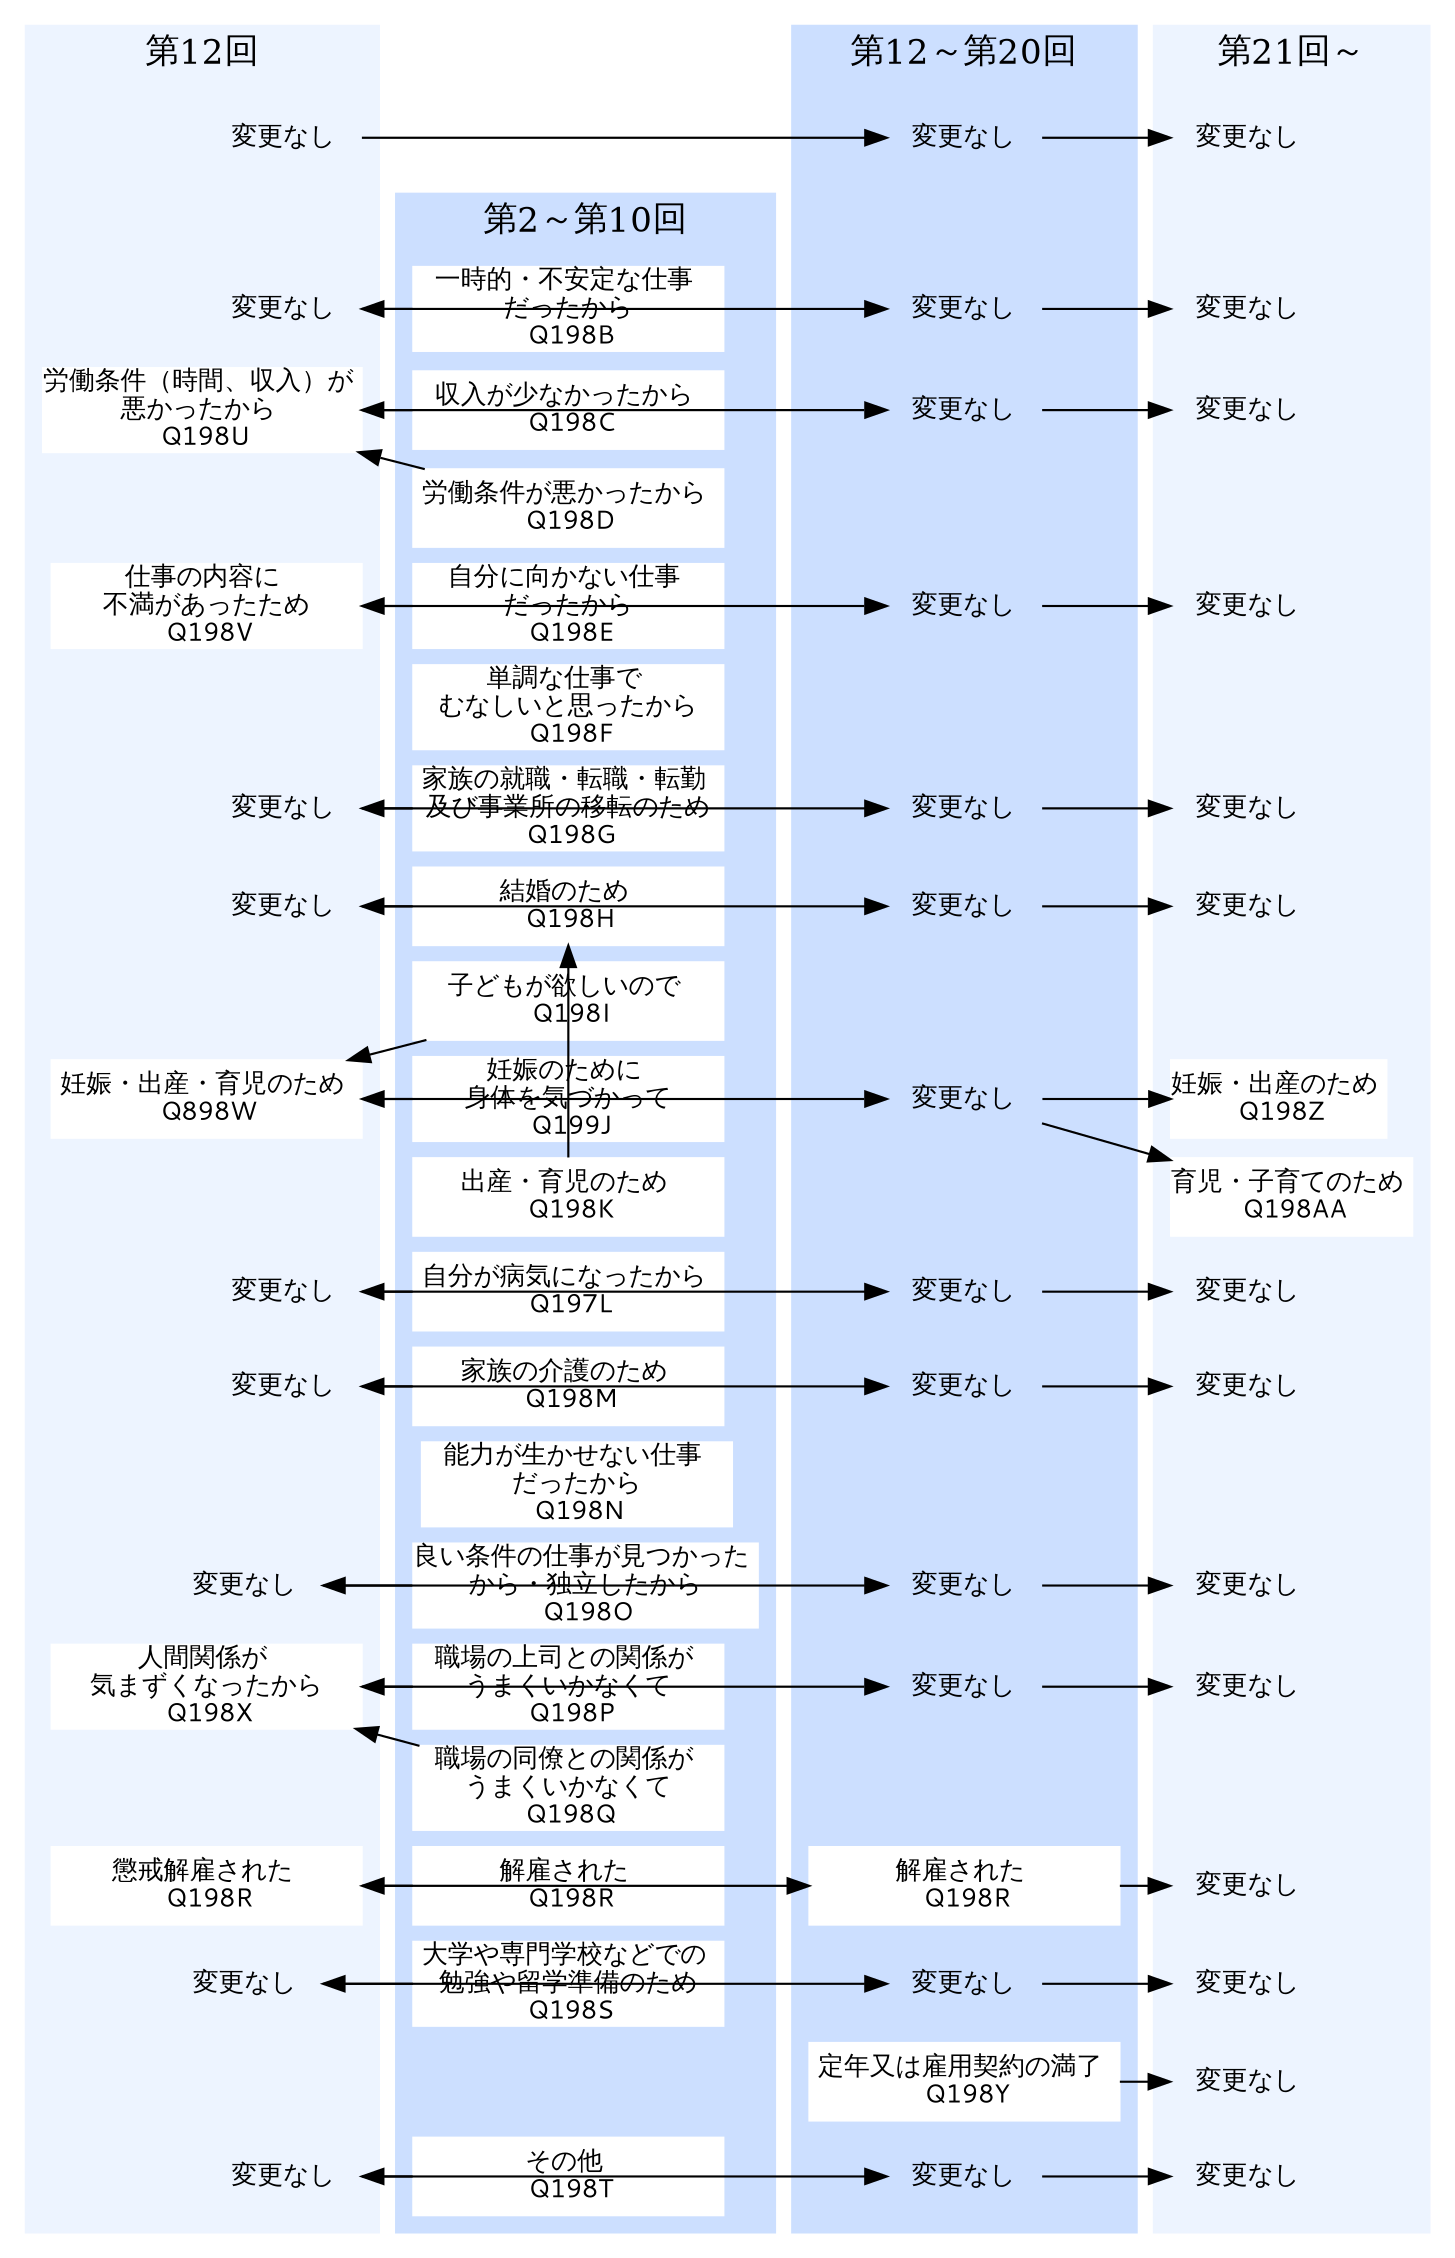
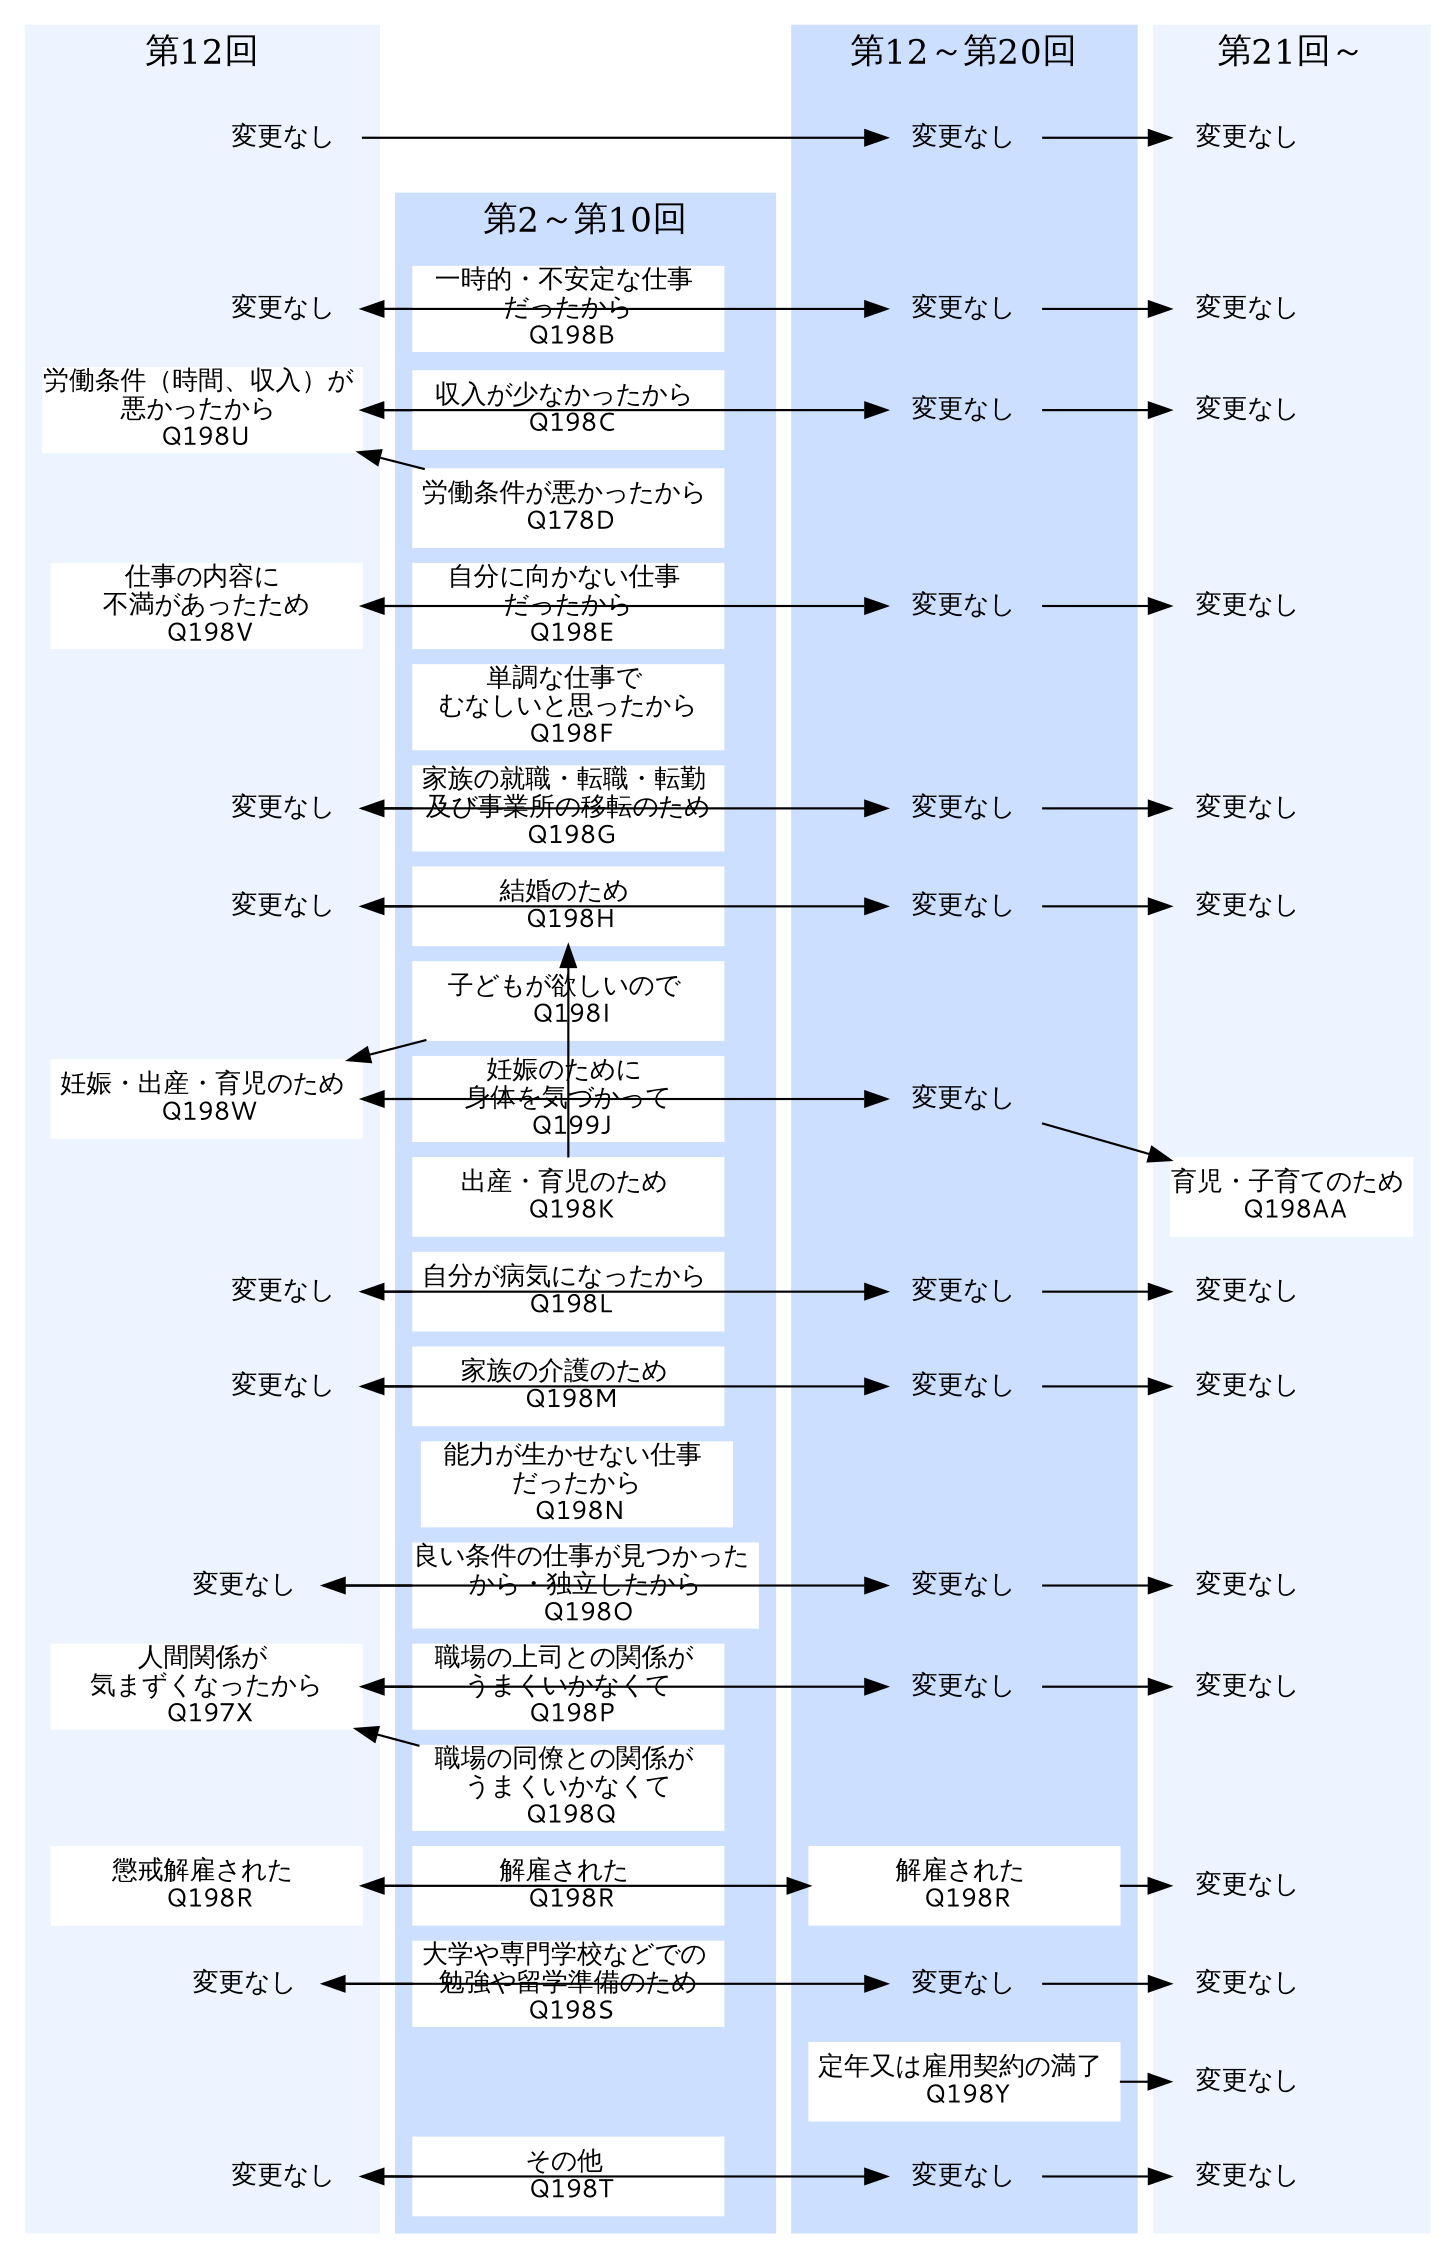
  digraph {
    compound=true
    newrank=true
    nodesep=.0
    rankdir=TB
    ranksep=.1
    splines=false
    node [color=white fontname="meiryo UI" fontsize=12 margin=0 shape=box style=filled]
    edge [style=invis]
    n1 [color=none label="変更なし" width=1.0]
    n2 [color=none label="変更なし" width=1.0]
    n3 [color=none label="変更なし" width=1]
    n4 [label="一時的・不安定な仕事 \n だったから \n Q198B" width=2.0]
    n5 [color=none label="変更なし" width=1.0]
    n6 [color=none label="変更なし" width=1.0]
    n7 [color=none label="変更なし" width=1]
    n8 [label="収入が少なかったから \n Q198C" width=2.0]
    n9 [label="労働条件（時間、収入）が \n悪かったから \n Q198U" width=2.0]
    n10 [color=none label="変更なし" width=1.0]
    n11 [color=none label="変更なし" width=1]
-   n12 [label="労働条件が悪かったから \n Q198D" width=2.0]
+   n12 [label="労働条件が悪かったから \n Q178D" width=2.0]
    b4 [style=invis width=2.0]
    n14 [label="自分に向かない仕事 \n だったから \n Q198E" width=2.0]
    n15 [label="仕事の内容に \n 不満があったため \n Q198V" width=2.0]
    n16 [color=none label="変更なし" width=1.0]
    n17 [color=none label="変更なし" width=1]
    n18 [label="家族の就職・転職・転勤 \n 及び事業所の移転のため \n Q198G" width=2.0]
    n19 [color=none label="変更なし" width=1.0]
    n20 [color=none label="変更なし" width=1.0]
    n21 [color=none label="変更なし" width=1]
    n22 [label="結婚のため \n Q198H" width=2.0]
    n23 [color=none label="変更なし" width=1.0]
    n24 [color=none label="変更なし" width=1.0]
    n25 [color=none label="変更なし" width=1]
    b9 [style=invis width=2.0]
    c9 [style=invis width=2.0]
    d9 [style=invis width=1]
    n29 [label="妊娠のために \n 身体を気づかって \n Q199J" width=2.0]
-   n30 [label="妊娠・出産・育児のため \n Q898W" width=2.0]
+   n30 [label="妊娠・出産・育児のため \n Q198W" width=2.0]
    n31 [color=none label="変更なし" width=1.0]
-   n32 [label="妊娠・出産のため \n Q198Z" width=1]
    n33 [label="出産・育児のため \n Q198K" width=2.0]
    b11 [style=invis width=2.0]
    c11 [style=invis width=2.0]
    n36 [label="育児・子育てのため \n Q198AA" width=1]
-   n37 [label="自分が病気になったから \n Q197L" width=2.0]
+   n37 [label="自分が病気になったから \n Q198L" width=2.0]
    n38 [color=none label="変更なし" width=1.0]
    n39 [color=none label="変更なし" width=1.0]
    n40 [color=none label="変更なし" width=1]
    n41 [label="家族の介護のため \n Q198M" width=2.0]
    n42 [color=none label="変更なし" width=1.0]
    n43 [color=none label="変更なし" width=1.0]
    n44 [color=none label="変更なし" width=1]
    n45 [label="能力が生かせない仕事 \n だったから \n Q198N" width=2.0]
    b14 [style=invis width=2.0]
    c14 [style=invis width=2.0]
    n48 [label="良い条件の仕事が見つかった \n から・独立したから \n Q198O" width=2.0]
    n49 [color=none label="変更なし" width=1.0]
    n50 [color=none label="変更なし" width=1.0]
    n51 [color=none label="変更なし" width=1]
    n52 [label="職場の上司との関係が \n うまくいかなくて \n Q198P" width=2.0]
-   n53 [label="人間関係が \n 気まずくなったから \n Q198X" width=2.0]
+   n53 [label="人間関係が \n 気まずくなったから \n Q197X" width=2.0]
    n54 [color=none label="変更なし" width=1.0]
    n55 [color=none label="変更なし" width=1]
    b17 [style=invis width=2.0]
    c17 [style=invis width=2.0]
    d17 [style=invis width=1]
    n59 [label="解雇された \n Q198R" width=2.0]
    n60 [label="懲戒解雇された \n Q198R" width=2.0]
    n61 [label="解雇された \n Q198R" width=2.0]
    n62 [color=none label="変更なし" width=1]
    n63 [label="大学や専門学校などでの \n 勉強や留学準備のため \n Q198S" width=2.0]
    n64 [color=none label="変更なし" width=1.0]
    n65 [color=none label="変更なし" width=1.0]
    n66 [color=none label="変更なし" width=1]
    a20 [style=invis width=2.0]
    b20 [style=invis width=2.0]
    n69 [label="定年又は雇用契約の満了 \n Q198Y" width=2.0]
    n70 [color=none label="変更なし" width=1]
    n71 [label="その他 \n Q198T" width=2.0]
    n72 [color=none label="変更なし" width=1.0]
    n73 [color=none label="変更なし" width=1.0]
    n74 [color=none label="変更なし" width=1]
    n75 [label="単調な仕事で \n むなしいと思ったから \n Q198F" width=2.0]
    n76 [label="子どもが欲しいので \n Q198I" width=2.0]
    n77 [label="職場の同僚との関係が \n うまくいかなくて \n Q198Q" width=2.0]
    b6 [style=invis width=2.0]
    c4 [style=invis width=2.0]
    c6 [style=invis width=2.0]
    d4 [style=invis width=1]
    d6 [style=invis width=1]
    d14 [style=invis width=1]
    subgraph sub_1 {
      rank=same
      n1
      n2
      n3
    }
    subgraph sub_2 {
      rank=same
      n4
      n5
      n6
      n7
    }
    subgraph sub_3 {
      rank=same
      n8
      n9
      n10
      n11
    }
    subgraph cluster_4 {
      color="#edf4ff"
      fontsize=16
      label="第12回"
      style=filled
      n1
      n5
      n9
      b4
      n15
      n19
      n23
      b9
      n30
      b11
      n38
      n42
      b14
      n49
      n53
      b17
      n60
      n64
      b20
      n72
      b6
    }
    subgraph sub_5 {
      rank=same
      n12
      b4
    }
    subgraph sub_6 {
      rank=same
      n14
      n15
      n16
      n17
    }
    subgraph sub_7 {
      rank=same
      n18
      n19
      n20
      n21
    }
    subgraph sub_8 {
      rank=same
      n22
      n23
      n24
      n25
    }
    subgraph sub_9 {
      rank=same
      b9
      c9
      d9
    }
    subgraph sub_10 {
      rank=same
      n29
      n30
      n31
-     n32
    }
    subgraph sub_11 {
      rank=same
      n33
      b11
      c11
      n36
    }
    subgraph sub_12 {
      rank=same
      n37
      n38
      n39
      n40
    }
    subgraph sub_13 {
      rank=same
      n41
      n42
      n43
      n44
    }
    subgraph sub_14 {
      rank=same
      n45
      b14
      c14
    }
    subgraph sub_15 {
      rank=same
      n48
      n49
      n50
      n51
    }
    subgraph sub_16 {
      rank=same
      n52
      n53
      n54
      n55
    }
    subgraph sub_17 {
      rank=same
      b17
      c17
      d17
    }
    subgraph sub_18 {
      rank=same
      n59
      n60
      n61
      n62
    }
    subgraph cluster_19 {
      color="#edf4ff"
      fontsize=16
      label="第21回～"
      style=filled
      n3
      n7
      n11
      n17
      n21
      n25
      d9
-     n32
      n36
      n40
      n44
      n51
      n55
      d17
      n62
      n66
      n70
      n74
      d4
      d6
      d14
    }
    subgraph sub_20 {
      rank=same
      n63
      n64
      n65
      n66
    }
    subgraph sub_21 {
      rank=same
      a20
      b20
      n69
      n70
    }
    subgraph sub_22 {
      rank=same
      n71
      n72
      n73
      n74
    }
    subgraph cluster_23 {
      color="#ccdfff"
      fontsize=16
      label="第2～第10回"
      style=filled
      n4
      n8
      n12
      n14
      n18
      n22
      n29
      n33
      n37
      n41
      n45
      n48
      n52
      n59
      n63
      a20
      n71
      n75
      n76
      n77
    }
    subgraph cluster_24 {
      color="#ccdfff"
      fontsize=16
      label="第12～第20回"
      style=filled
      n2
      n6
      n10
      n16
      n20
      n24
      c9
      n31
      c11
      n39
      n43
      c14
      n50
      n54
      c17
      n61
      n65
      n69
      n73
      c4
      c6
    }
    n1 -> n2 [style=""]
    n1 -> n5
    n2 -> n3 [style=""]
    n2 -> n6
    n3 -> n7
    n4 -> n5 [style=""]
    n4 -> n8
    n5 -> n6 [style=""]
    n5 -> n9
    n6 -> n7 [style=""]
    n6 -> n10
    n7 -> n11
    n8 -> n9 [style=""]
    n8 -> n12
    n9 -> n10 [style=""]
    n9 -> b4
    n10 -> n11 [style=""]
    n10 -> c4
    n11 -> d4
    n12 -> n9 [style=""]
    n12 -> n14
    b4 -> n15
    n14 -> n15 [style=""]
    n14 -> n75
    n15 -> n16 [style=""]
    n15 -> b6
    n16 -> n17 [style=""]
    n16 -> c6
    n17 -> d6
    n18 -> n19 [style=""]
    n18 -> n22
    n19 -> n20 [style=""]
    n19 -> n23
    n20 -> n21 [style=""]
    n20 -> n24
    n21 -> n25
    n22 -> n23 [style=""]
    n22 -> n76
    n23 -> n24 [style=""]
    n23 -> b9
    n24 -> n25 [style=""]
    n24 -> c9
    n25 -> d9
    b9 -> n30
    c9 -> n31
-   d9 -> n32
    n29 -> n30 [style=""]
    n29 -> n33
    n30 -> n31 [style=""]
    n30 -> b11
-   n31 -> n32 [style=""]
    n31 -> c11
    n31 -> n36 [style=""]
-   n32 -> n36
    n33 -> n22 [style=""]
    n33 -> n37
    b11 -> n38
    c11 -> n39
    n36 -> n40
    n37 -> n38 [style=""]
    n37 -> n41
    n38 -> n39 [style=""]
    n38 -> n42
    n39 -> n40 [style=""]
    n39 -> n43
    n40 -> n44
    n41 -> n42 [style=""]
    n41 -> n45
    n42 -> n43 [style=""]
    n42 -> b14
    n43 -> n44 [style=""]
    n43 -> c14
    n44 -> d14
    n45 -> n48
    b14 -> n49
    c14 -> n50
    n48 -> n49 [style=""]
    n48 -> n52
    n49 -> n50 [style=""]
    n49 -> n53
    n50 -> n51 [style=""]
    n50 -> n54
    n51 -> n55
    n52 -> n53 [style=""]
    n52 -> n77
    n53 -> n54 [style=""]
    n53 -> b17
    n54 -> n55 [style=""]
    n54 -> c17
    n55 -> d17
    b17 -> n60
    c17 -> n61
    d17 -> n62
    n59 -> n60 [style=""]
    n59 -> n63
    n60 -> n61 [style=""]
    n60 -> n64
    n61 -> n62 [style=""]
    n61 -> n65
    n62 -> n66
    n63 -> n64 [style=""]
    n63 -> a20
    n64 -> n65 [style=""]
    n64 -> b20
    n65 -> n66 [style=""]
    n65 -> n69
    n66 -> n70
    a20 -> n71
    b20 -> n72
    n69 -> n70 [style=""]
    n69 -> n73
    n70 -> n74
    n71 -> n72 [style=""]
    n72 -> n73 [style=""]
    n73 -> n74 [style=""]
    n75 -> n18
    n76 -> n29
    n76 -> n30 [style=""]
    n77 -> n53 [style=""]
    n77 -> n59
    b6 -> n19
    c4 -> n16
    c6 -> n20
    d4 -> n17
    d6 -> n21
    d14 -> n51
  }
